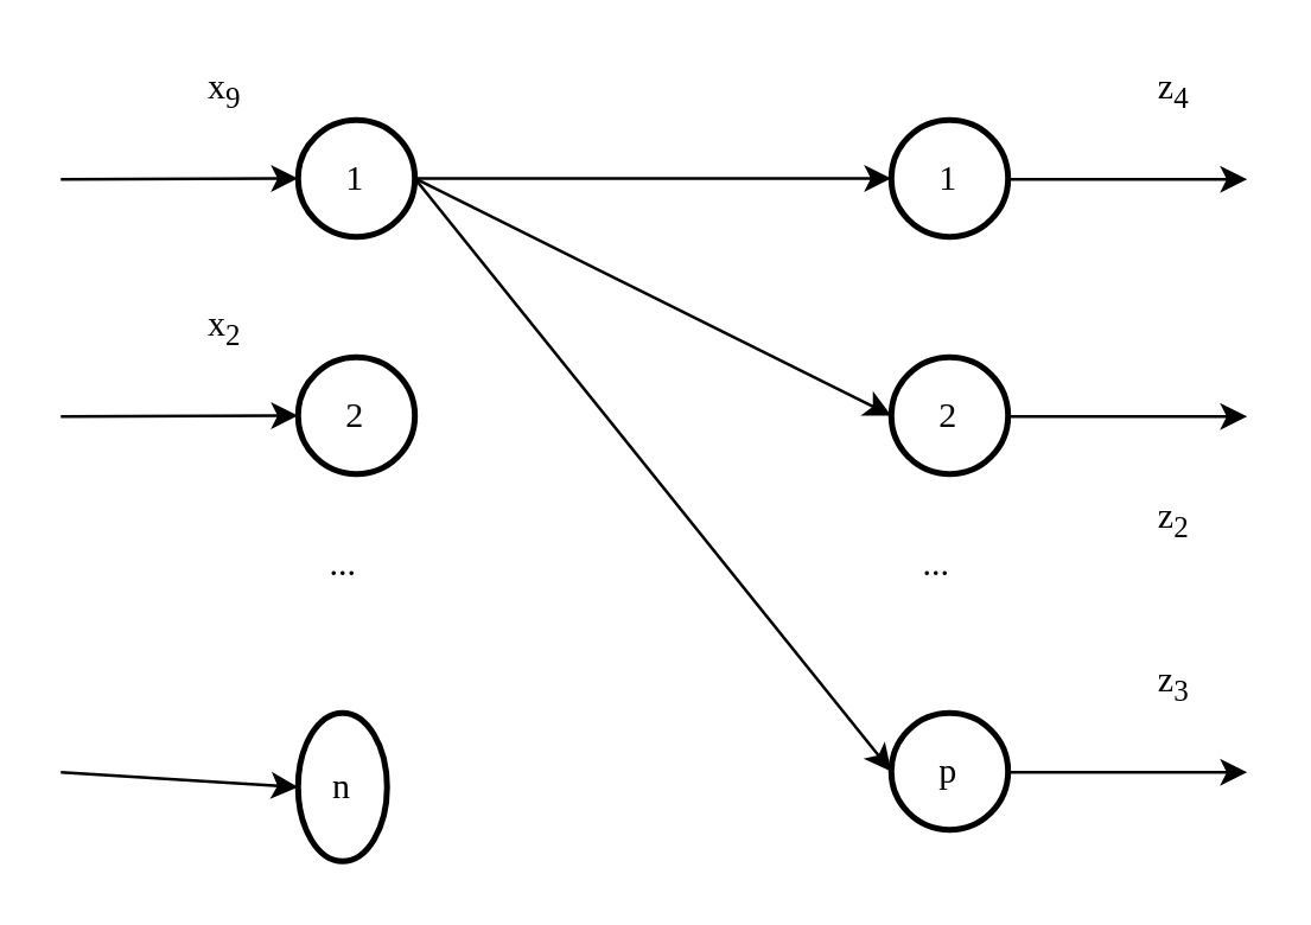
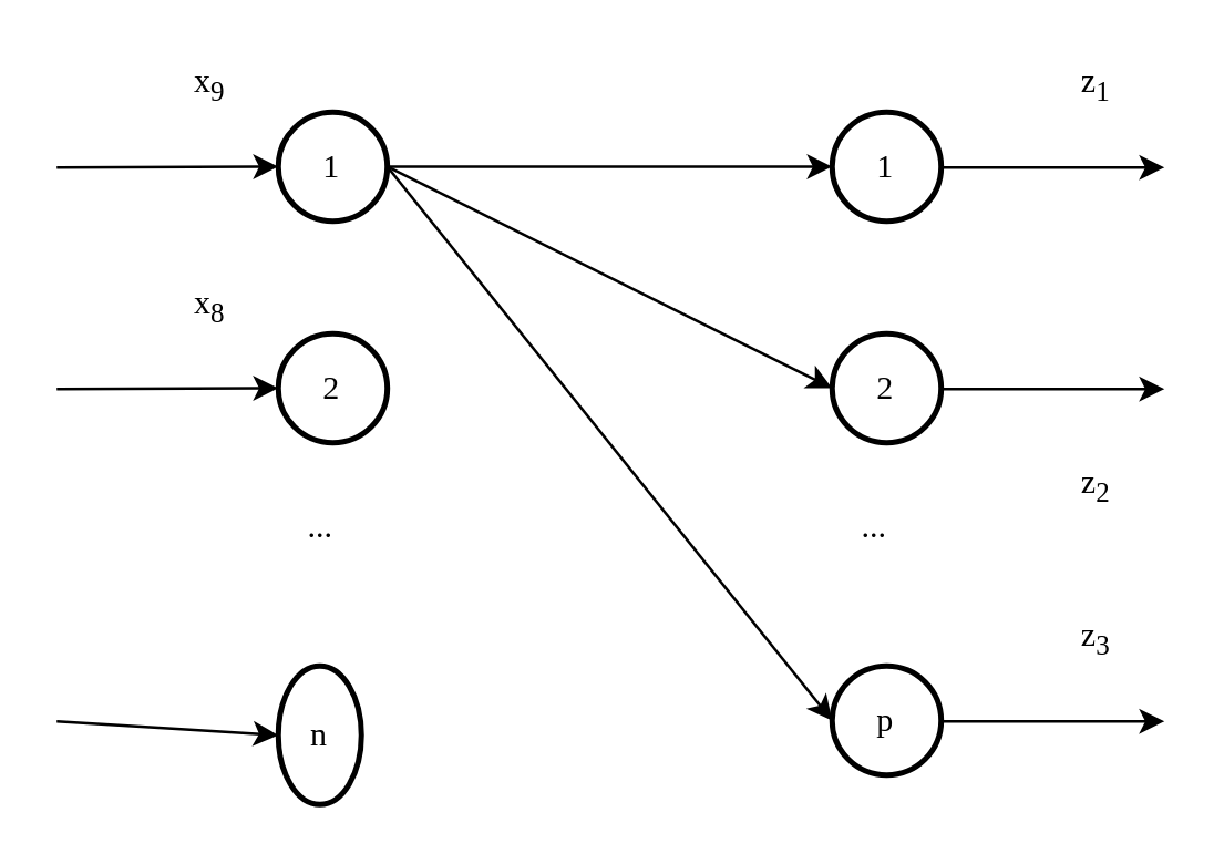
  <mxCell id="0" />
  <mxCell id="1" parent="0" />
  <mxCell id="2" style="rounded=0;orthogonalLoop=1;jettySize=auto;html=1;exitX=1;exitY=0.5;exitDx=0;exitDy=0;exitPerimeter=0;entryX=0;entryY=0.5;entryDx=0;entryDy=0;entryPerimeter=0;fontFamily=Times New Roman;fontSize=12;" parent="1" source="5" target="9" edge="1"><mxGeometry relative="1" as="geometry" /></mxCell>
  <mxCell id="3" style="edgeStyle=none;rounded=0;orthogonalLoop=1;jettySize=auto;html=1;exitX=1;exitY=0.5;exitDx=0;exitDy=0;exitPerimeter=0;entryX=0;entryY=0.5;entryDx=0;entryDy=0;entryPerimeter=0;fontFamily=Times New Roman;fontSize=12;" parent="1" source="5" target="8" edge="1"><mxGeometry relative="1" as="geometry" /></mxCell>
  <mxCell id="4" style="edgeStyle=none;rounded=0;orthogonalLoop=1;jettySize=auto;html=1;exitX=1;exitY=0.5;exitDx=0;exitDy=0;exitPerimeter=0;entryX=0;entryY=0.5;entryDx=0;entryDy=0;entryPerimeter=0;fontFamily=Times New Roman;fontSize=12;" parent="1" source="5" target="10" edge="1"><mxGeometry relative="1" as="geometry" /></mxCell>
  <mxCell id="5" value="1" style="strokeWidth=2;html=1;shape=mxgraph.flowchart.start_2;whiteSpace=wrap;fontFamily=Times New Roman;fontSize=12;" parent="1" vertex="1"><mxGeometry x="100" y="40" width="39.37" height="39.37" as="geometry" /></mxCell>
  <mxCell id="6" value="2" style="strokeWidth=2;html=1;shape=mxgraph.flowchart.start_2;whiteSpace=wrap;fontFamily=Times New Roman;fontSize=12;" parent="1" vertex="1"><mxGeometry x="100" y="120" width="39.37" height="39.37" as="geometry" /></mxCell>
  <mxCell id="7" value="n" style="strokeWidth=2;html=1;shape=mxgraph.flowchart.start_2;whiteSpace=wrap;fontFamily=Times New Roman;fontSize=12;" parent="1" vertex="1"><mxGeometry x="100" y="240" width="30" height="50" as="geometry" /></mxCell>
  <mxCell id="8" value="1" style="strokeWidth=2;html=1;shape=mxgraph.flowchart.start_2;whiteSpace=wrap;fontFamily=Times New Roman;fontSize=12;" parent="1" vertex="1"><mxGeometry x="300" y="40" width="39.37" height="39.37" as="geometry" /></mxCell>
  <mxCell id="9" value="2" style="strokeWidth=2;html=1;shape=mxgraph.flowchart.start_2;whiteSpace=wrap;fontFamily=Times New Roman;fontSize=12;" parent="1" vertex="1"><mxGeometry x="300" y="120" width="39.37" height="39.37" as="geometry" /></mxCell>
  <mxCell id="10" value="p" style="strokeWidth=2;html=1;shape=mxgraph.flowchart.start_2;whiteSpace=wrap;fontFamily=Times New Roman;fontSize=12;" parent="1" vertex="1"><mxGeometry x="300" y="240" width="39.37" height="39.37" as="geometry" /></mxCell>
  <mxCell id="11" value="" style="endArrow=classic;html=1;entryX=0;entryY=0.5;entryDx=0;entryDy=0;entryPerimeter=0;fontFamily=Times New Roman;fontSize=12;" parent="1" target="5" edge="1"><mxGeometry width="50" height="50" relative="1" as="geometry"><mxPoint x="20" y="60" as="sourcePoint" /><mxPoint x="70" y="10" as="targetPoint" /></mxGeometry></mxCell>
  <mxCell id="12" value="" style="endArrow=classic;html=1;entryX=0;entryY=0.5;entryDx=0;entryDy=0;entryPerimeter=0;fontFamily=Times New Roman;fontSize=12;" parent="1" target="6" edge="1"><mxGeometry width="50" height="50" relative="1" as="geometry"><mxPoint x="20" y="140" as="sourcePoint" /><mxPoint x="70" y="90" as="targetPoint" /></mxGeometry></mxCell>
  <mxCell id="13" value="" style="endArrow=classic;html=1;entryX=0;entryY=0.5;entryDx=0;entryDy=0;entryPerimeter=0;fontFamily=Times New Roman;fontSize=12;" parent="1" target="7" edge="1"><mxGeometry width="50" height="50" relative="1" as="geometry"><mxPoint x="20" y="260" as="sourcePoint" /><mxPoint x="70" y="210" as="targetPoint" /></mxGeometry></mxCell>
  <mxCell id="14" value="" style="endArrow=classic;html=1;fontFamily=Times New Roman;fontSize=12;" parent="1" edge="1"><mxGeometry width="50" height="50" relative="1" as="geometry"><mxPoint x="340" y="60" as="sourcePoint" /><mxPoint x="420" y="60" as="targetPoint" /></mxGeometry></mxCell>
  <mxCell id="15" value="" style="endArrow=classic;html=1;fontFamily=Times New Roman;fontSize=12;" parent="1" edge="1"><mxGeometry width="50" height="50" relative="1" as="geometry"><mxPoint x="340" y="140" as="sourcePoint" /><mxPoint x="420" y="140" as="targetPoint" /></mxGeometry></mxCell>
  <mxCell id="16" value="" style="endArrow=classic;html=1;fontFamily=Times New Roman;fontSize=12;" parent="1" edge="1"><mxGeometry width="50" height="50" relative="1" as="geometry"><mxPoint x="340" y="260" as="sourcePoint" /><mxPoint x="420" y="260" as="targetPoint" /></mxGeometry></mxCell>
  <mxCell id="17" value="..." style="text;html=1;align=center;verticalAlign=middle;resizable=0;points=[];autosize=1;fontFamily=Times New Roman;fontSize=12;" parent="1" vertex="1"><mxGeometry x="105" y="180" width="20" height="20" as="geometry" /></mxCell>
  <mxCell id="18" value="..." style="text;html=1;align=center;verticalAlign=middle;resizable=0;points=[];autosize=1;fontFamily=Times New Roman;fontSize=12;" parent="1" vertex="1"><mxGeometry x="305" y="180" width="20" height="20" as="geometry" /></mxCell>
  <mxCell id="19" value="z&lt;sub&gt;3&lt;/sub&gt;" style="text;html=1;align=center;verticalAlign=middle;resizable=0;points=[];autosize=1;fontFamily=Times New Roman;" vertex="1" parent="1"><mxGeometry x="380" y="220" width="30" height="20" as="geometry" /></mxCell>
  <mxCell id="20" value="z&lt;sub&gt;2&lt;/sub&gt;" style="text;html=1;align=center;verticalAlign=middle;resizable=0;points=[];autosize=1;fontFamily=Times New Roman;" vertex="1" parent="1"><mxGeometry x="380" y="165" width="30" height="20" as="geometry" /></mxCell>
- <mxCell id="21" value="z&lt;sub&gt;4&lt;/sub&gt;" style="text;html=1;align=center;verticalAlign=middle;resizable=0;points=[];autosize=1;fontFamily=Times New Roman;" vertex="1" parent="1"><mxGeometry x="380" y="20" width="30" height="20" as="geometry" /></mxCell>
+ <mxCell id="21" value="z&lt;sub&gt;1&lt;/sub&gt;" style="text;html=1;align=center;verticalAlign=middle;resizable=0;points=[];autosize=1;fontFamily=Times New Roman;" vertex="1" parent="1"><mxGeometry x="380" y="20" width="30" height="20" as="geometry" /></mxCell>
  <mxCell id="22" value="x&lt;sub&gt;9&lt;/sub&gt;" style="text;html=1;align=center;verticalAlign=middle;resizable=0;points=[];autosize=1;fontFamily=Times New Roman;" vertex="1" parent="1"><mxGeometry x="60" y="20" width="30" height="20" as="geometry" /></mxCell>
- <mxCell id="23" value="x&lt;sub&gt;2&lt;/sub&gt;" style="text;html=1;align=center;verticalAlign=middle;resizable=0;points=[];autosize=1;fontFamily=Times New Roman;" vertex="1" parent="1"><mxGeometry x="60" y="100" width="30" height="20" as="geometry" /></mxCell>
+ <mxCell id="23" value="x&lt;sub&gt;8&lt;/sub&gt;" style="text;html=1;align=center;verticalAlign=middle;resizable=0;points=[];autosize=1;fontFamily=Times New Roman;" vertex="1" parent="1"><mxGeometry x="60" y="100" width="30" height="20" as="geometry" /></mxCell>
